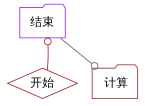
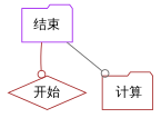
  digraph {
    node [color=brown shape=folder]
    edge [arrowhead=odot]
    n1 [label=" 计算"]
    "开始" [shape=diamond]
    "结束" [color=purple]
-   "开始" -> "结束" [color=brown]
+   "结束" -> "开始" [color=brown]
    "结束" -> n1 [color=gray40]
  }
